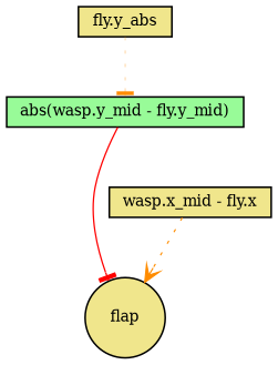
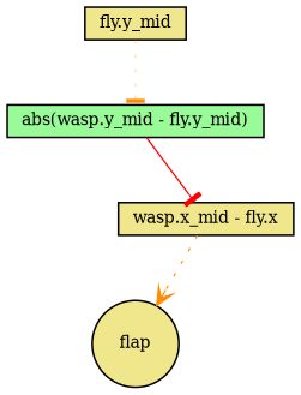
  digraph {
    node [fillcolor=khaki fontsize=9 shape=box style=filled]
    edge [arrowhead=tee color=darkorange style=dotted]
-   "fly.y_mid" [height=0.2 width=0.2 label="fly.y_abs"]
+   "fly.y_mid" [height=0.2 width=0.2]
    "abs(wasp.y_mid - fly.y_mid)" [fillcolor=palegreen height=0.2 width=0.2]
    flap [height=0.2 shape=circle width=0.2]
    "wasp.x_mid - fly.x" [height=0.2 width=0.2]
    "fly.y_mid" -> "abs(wasp.y_mid - fly.y_mid)" [penwidth=0.2406076758250377]
-   "abs(wasp.y_mid - fly.y_mid)" -> flap [color=red penwidth=0.8258543519605807 style=solid]
+   "abs(wasp.y_mid - fly.y_mid)" -> "wasp.x_mid - fly.x" [color=red penwidth=0.8258543519605807 style=solid]
    "wasp.x_mid - fly.x" -> flap [arrowhead=vee penwidth=0.7416776668057047]
  }
